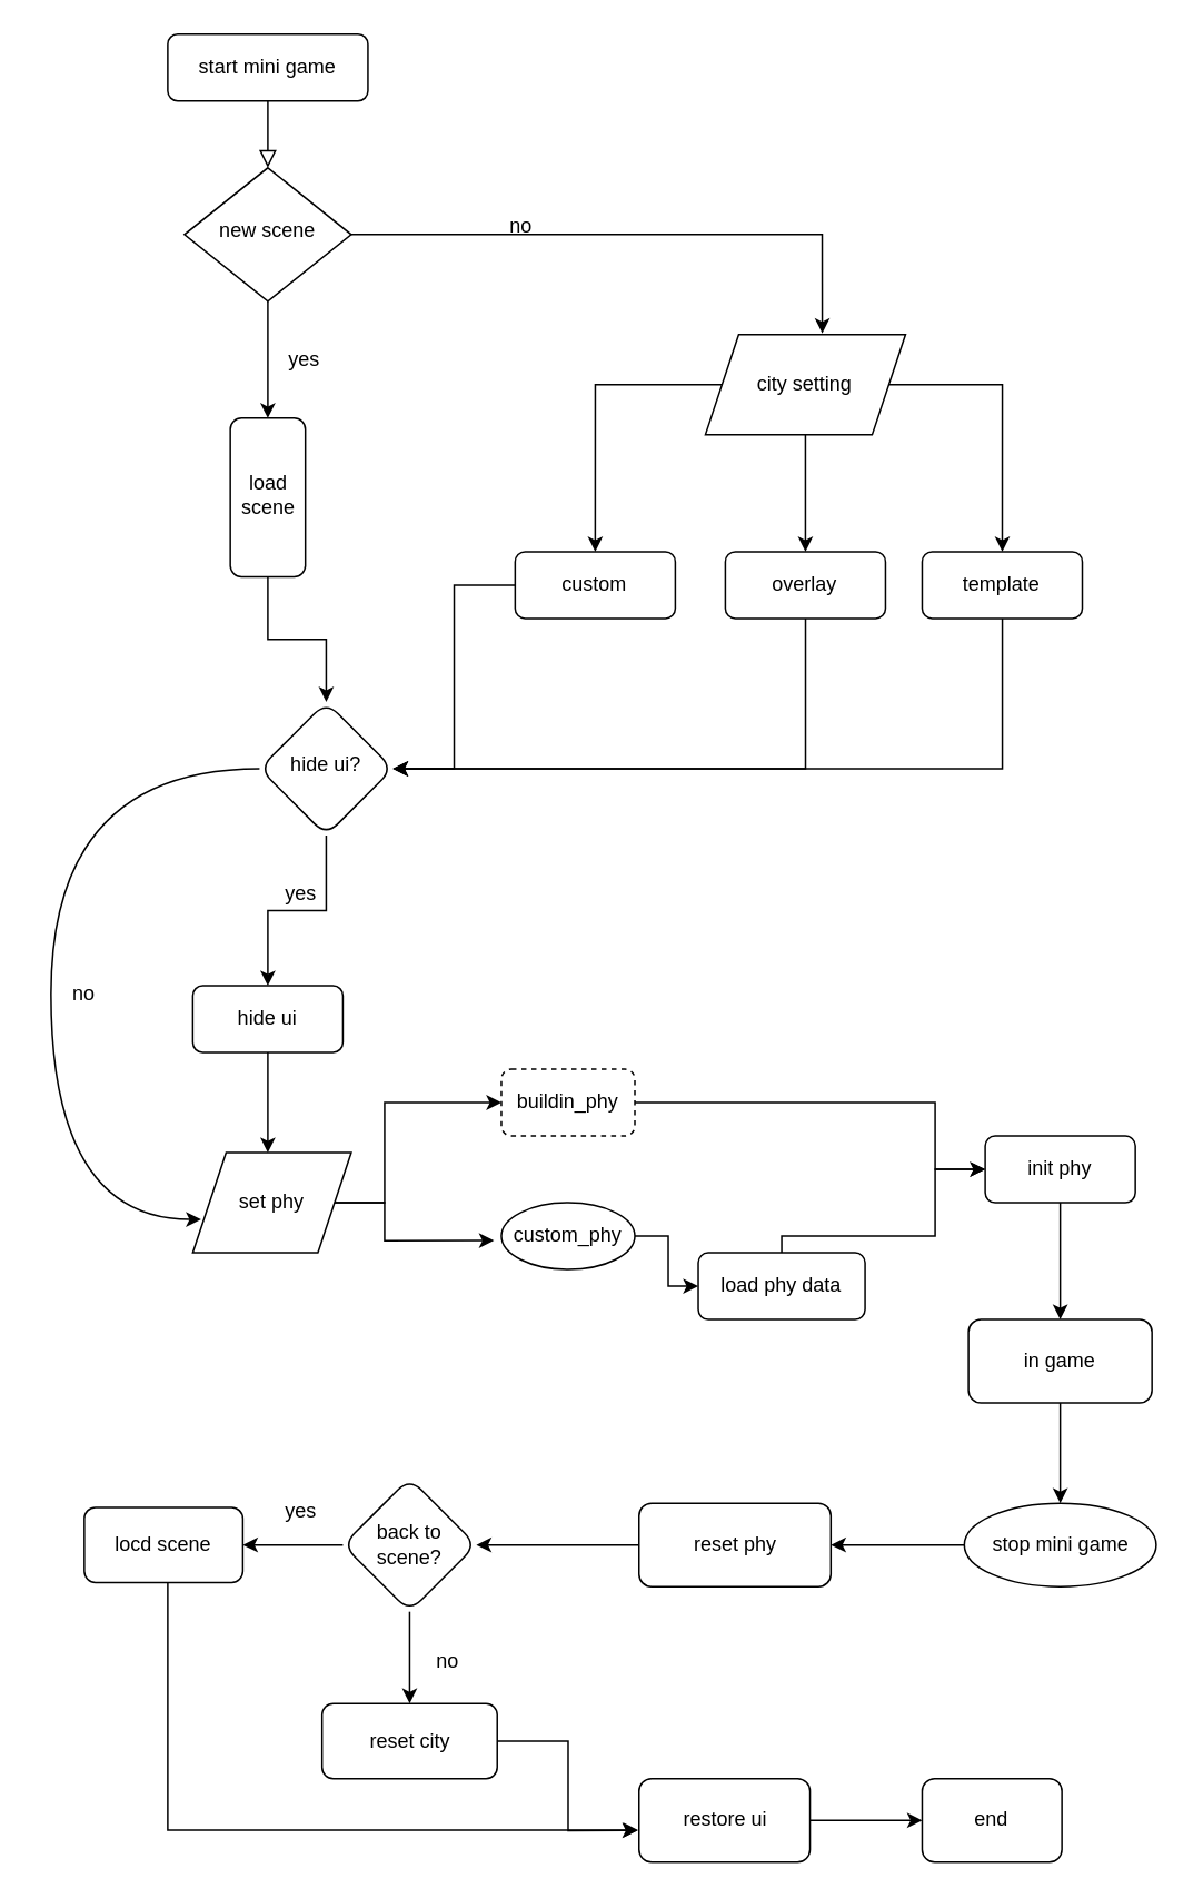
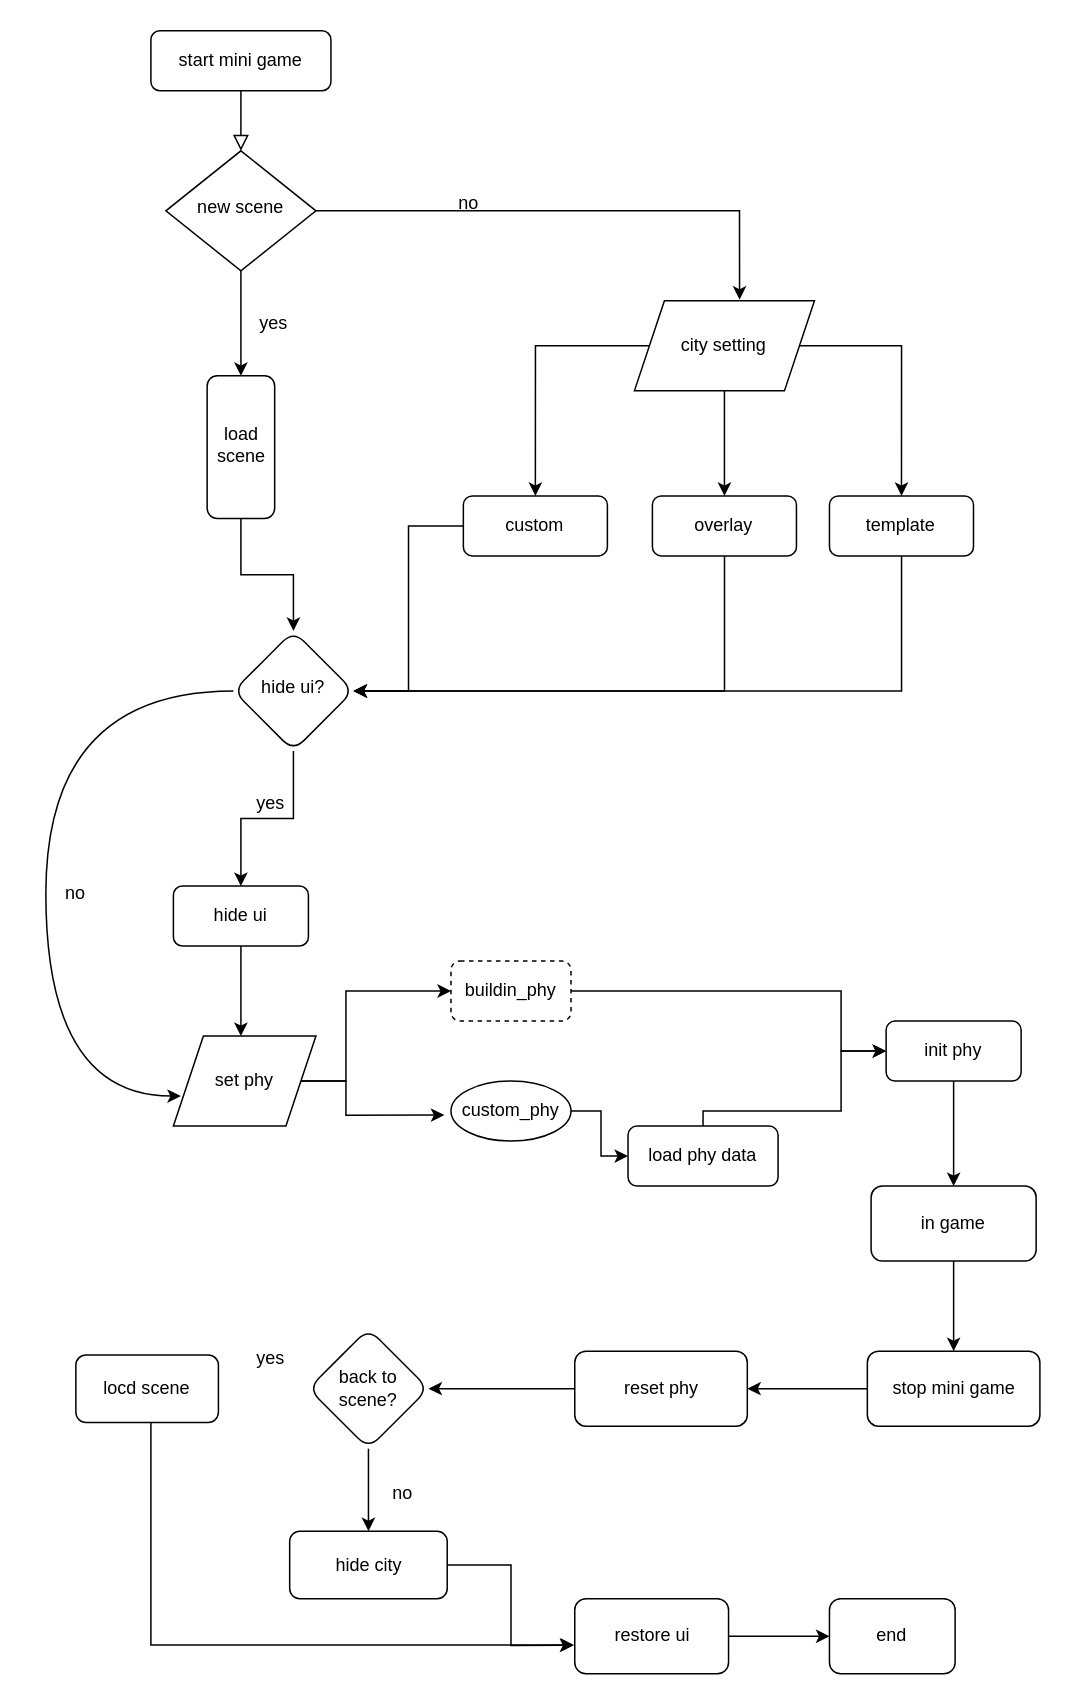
  <mxCell id="0" />
  <mxCell id="1" parent="0" />
  <mxCell id="2" value="" style="rounded=0;html=1;jettySize=auto;orthogonalLoop=1;fontSize=11;endArrow=block;endFill=0;endSize=8;strokeWidth=1;shadow=0;labelBackgroundColor=none;edgeStyle=orthogonalEdgeStyle;" parent="1" source="3" target="6" edge="1"><mxGeometry relative="1" as="geometry" /></mxCell>
  <mxCell id="3" value="start mini game" style="rounded=1;whiteSpace=wrap;html=1;fontSize=12;glass=0;strokeWidth=1;shadow=0;" parent="1" vertex="1"><mxGeometry x="100" y="20" width="120" height="40" as="geometry" /></mxCell>
  <mxCell id="4" value="" style="edgeStyle=orthogonalEdgeStyle;rounded=0;orthogonalLoop=1;jettySize=auto;html=1;" edge="1" parent="1" source="6" target="8"><mxGeometry relative="1" as="geometry" /></mxCell>
  <mxCell id="5" style="edgeStyle=orthogonalEdgeStyle;rounded=0;orthogonalLoop=1;jettySize=auto;html=1;entryX=0.584;entryY=-0.013;entryDx=0;entryDy=0;entryPerimeter=0;" edge="1" parent="1" source="6" target="13"><mxGeometry relative="1" as="geometry"><mxPoint x="492.25" y="150" as="targetPoint" /></mxGeometry></mxCell>
  <mxCell id="6" value="new scene" style="rhombus;whiteSpace=wrap;html=1;shadow=0;fontFamily=Helvetica;fontSize=12;align=center;strokeWidth=1;spacing=6;spacingTop=-4;" parent="1" vertex="1"><mxGeometry x="110" y="100" width="100" height="80" as="geometry" /></mxCell>
  <mxCell id="7" style="edgeStyle=orthogonalEdgeStyle;rounded=0;orthogonalLoop=1;jettySize=auto;html=1;entryX=0.5;entryY=0;entryDx=0;entryDy=0;" edge="1" parent="1" source="8" target="22"><mxGeometry relative="1" as="geometry" /></mxCell>
  <mxCell id="8" value="load scene" style="rounded=1;whiteSpace=wrap;html=1;shadow=0;strokeWidth=1;spacing=6;spacingTop=-4;direction=south;" vertex="1" parent="1"><mxGeometry x="137.5" y="250" width="45" height="95" as="geometry" /></mxCell>
  <mxCell id="9" value="yes" style="text;html=1;strokeColor=none;fillColor=none;align=center;verticalAlign=middle;whiteSpace=wrap;rounded=0;" vertex="1" parent="1"><mxGeometry x="152.25" y="200" width="60" height="30" as="geometry" /></mxCell>
  <mxCell id="10" style="edgeStyle=orthogonalEdgeStyle;rounded=0;orthogonalLoop=1;jettySize=auto;html=1;entryX=0.5;entryY=0;entryDx=0;entryDy=0;" edge="1" parent="1" source="13" target="15"><mxGeometry relative="1" as="geometry" /></mxCell>
  <mxCell id="11" style="edgeStyle=orthogonalEdgeStyle;rounded=0;orthogonalLoop=1;jettySize=auto;html=1;exitX=1;exitY=0.5;exitDx=0;exitDy=0;entryX=0.5;entryY=0;entryDx=0;entryDy=0;" edge="1" parent="1" source="13" target="19"><mxGeometry relative="1" as="geometry" /></mxCell>
  <mxCell id="12" style="edgeStyle=orthogonalEdgeStyle;rounded=0;orthogonalLoop=1;jettySize=auto;html=1;entryX=0.5;entryY=0;entryDx=0;entryDy=0;" edge="1" parent="1" source="13" target="17"><mxGeometry relative="1" as="geometry" /></mxCell>
  <mxCell id="13" value="city setting" style="shape=parallelogram;perimeter=parallelogramPerimeter;whiteSpace=wrap;html=1;fixedSize=1;" vertex="1" parent="1"><mxGeometry x="422.25" y="200" width="120" height="60" as="geometry" /></mxCell>
  <mxCell id="14" style="edgeStyle=orthogonalEdgeStyle;rounded=0;orthogonalLoop=1;jettySize=auto;html=1;entryX=1;entryY=0.5;entryDx=0;entryDy=0;" edge="1" parent="1" source="15" target="22"><mxGeometry relative="1" as="geometry" /></mxCell>
  <mxCell id="15" value="custom" style="rounded=1;whiteSpace=wrap;html=1;" vertex="1" parent="1"><mxGeometry x="308.25" y="330" width="96" height="40" as="geometry" /></mxCell>
  <mxCell id="16" style="edgeStyle=orthogonalEdgeStyle;rounded=0;orthogonalLoop=1;jettySize=auto;html=1;entryX=1;entryY=0.5;entryDx=0;entryDy=0;" edge="1" parent="1" source="17" target="22"><mxGeometry relative="1" as="geometry"><Array as="points"><mxPoint x="482" y="460" /></Array></mxGeometry></mxCell>
  <mxCell id="17" value="overlay" style="rounded=1;whiteSpace=wrap;html=1;" vertex="1" parent="1"><mxGeometry x="434.25" y="330" width="96" height="40" as="geometry" /></mxCell>
  <mxCell id="18" style="edgeStyle=orthogonalEdgeStyle;rounded=0;orthogonalLoop=1;jettySize=auto;html=1;entryX=1;entryY=0.5;entryDx=0;entryDy=0;" edge="1" parent="1" source="19" target="22"><mxGeometry relative="1" as="geometry"><Array as="points"><mxPoint x="600" y="460" /></Array></mxGeometry></mxCell>
  <mxCell id="19" value="template" style="rounded=1;whiteSpace=wrap;html=1;" vertex="1" parent="1"><mxGeometry x="552.25" y="330" width="96" height="40" as="geometry" /></mxCell>
  <mxCell id="20" value="" style="edgeStyle=orthogonalEdgeStyle;rounded=0;orthogonalLoop=1;jettySize=auto;html=1;entryX=0.5;entryY=0;entryDx=0;entryDy=0;" edge="1" parent="1" source="22" target="26"><mxGeometry relative="1" as="geometry"><mxPoint x="160" y="610" as="targetPoint" /></mxGeometry></mxCell>
  <mxCell id="21" style="edgeStyle=orthogonalEdgeStyle;rounded=0;orthogonalLoop=1;jettySize=auto;html=1;movable=1;resizable=1;rotatable=1;deletable=1;editable=1;locked=0;connectable=1;curved=1;entryX=0;entryY=0.5;entryDx=0;entryDy=0;exitX=0;exitY=0.5;exitDx=0;exitDy=0;" edge="1" parent="1" source="22"><mxGeometry relative="1" as="geometry"><mxPoint x="120" y="730" as="targetPoint" /><Array as="points"><mxPoint x="30" y="460" /><mxPoint x="30" y="730" /></Array></mxGeometry></mxCell>
  <mxCell id="22" value="hide ui?" style="rhombus;whiteSpace=wrap;html=1;rounded=1;shadow=0;strokeWidth=1;spacing=6;spacingTop=-4;" vertex="1" parent="1"><mxGeometry x="155" y="420" width="80" height="80" as="geometry" /></mxCell>
  <mxCell id="23" value="no" style="text;html=1;strokeColor=none;fillColor=none;align=center;verticalAlign=middle;whiteSpace=wrap;rounded=0;" vertex="1" parent="1"><mxGeometry x="282.25" y="120" width="60" height="30" as="geometry" /></mxCell>
  <mxCell id="24" value="yes" style="text;html=1;strokeColor=none;fillColor=none;align=center;verticalAlign=middle;whiteSpace=wrap;rounded=0;" vertex="1" parent="1"><mxGeometry x="150" y="520" width="60" height="30" as="geometry" /></mxCell>
  <mxCell id="25" value="" style="edgeStyle=orthogonalEdgeStyle;rounded=0;orthogonalLoop=1;jettySize=auto;html=1;" edge="1" parent="1" source="26"><mxGeometry relative="1" as="geometry"><mxPoint x="160" y="690" as="targetPoint" /></mxGeometry></mxCell>
  <mxCell id="26" value="hide ui" style="rounded=1;whiteSpace=wrap;html=1;" vertex="1" parent="1"><mxGeometry x="115" y="590" width="90" height="40" as="geometry" /></mxCell>
  <mxCell id="27" value="no" style="text;html=1;strokeColor=none;fillColor=none;align=center;verticalAlign=middle;whiteSpace=wrap;rounded=0;" vertex="1" parent="1"><mxGeometry x="20" y="580" width="60" height="30" as="geometry" /></mxCell>
  <mxCell id="28" style="edgeStyle=orthogonalEdgeStyle;rounded=0;orthogonalLoop=1;jettySize=auto;html=1;entryX=0;entryY=0.5;entryDx=0;entryDy=0;" edge="1" parent="1" source="29" target="31"><mxGeometry relative="1" as="geometry"><mxPoint x="240" y="660" as="targetPoint" /><Array as="points"><mxPoint x="230" y="720" /><mxPoint x="230" y="660" /></Array></mxGeometry></mxCell>
  <mxCell id="29" value="set phy" style="shape=parallelogram;perimeter=parallelogramPerimeter;whiteSpace=wrap;html=1;fixedSize=1;" vertex="1" parent="1"><mxGeometry x="115" y="690" width="95" height="60" as="geometry" /></mxCell>
  <mxCell id="30" style="edgeStyle=orthogonalEdgeStyle;rounded=0;orthogonalLoop=1;jettySize=auto;html=1;entryX=0;entryY=0.5;entryDx=0;entryDy=0;" edge="1" parent="1" source="31" target="38"><mxGeometry relative="1" as="geometry"><Array as="points"><mxPoint x="560" y="660" /><mxPoint x="560" y="700" /></Array></mxGeometry></mxCell>
  <mxCell id="31" value="buildin_phy" style="rounded=1;whiteSpace=wrap;html=1;dashed=1;" vertex="1" parent="1"><mxGeometry x="300" y="640" width="80" height="40" as="geometry" /></mxCell>
  <mxCell id="32" style="edgeStyle=orthogonalEdgeStyle;rounded=0;orthogonalLoop=1;jettySize=auto;html=1;entryX=0;entryY=0.5;entryDx=0;entryDy=0;" edge="1" parent="1" source="33" target="36"><mxGeometry relative="1" as="geometry" /></mxCell>
  <mxCell id="33" value="custom_phy" style="ellipse;whiteSpace=wrap;html=1;" vertex="1" parent="1"><mxGeometry x="300" y="720" width="80" height="40" as="geometry" /></mxCell>
  <mxCell id="34" style="edgeStyle=orthogonalEdgeStyle;rounded=0;orthogonalLoop=1;jettySize=auto;html=1;entryX=-0.055;entryY=0.567;entryDx=0;entryDy=0;entryPerimeter=0;" edge="1" parent="1" source="29" target="33"><mxGeometry relative="1" as="geometry"><Array as="points"><mxPoint x="230" y="720" /><mxPoint x="230" y="743" /></Array></mxGeometry></mxCell>
  <mxCell id="35" style="edgeStyle=orthogonalEdgeStyle;rounded=0;orthogonalLoop=1;jettySize=auto;html=1;entryX=0;entryY=0.5;entryDx=0;entryDy=0;" edge="1" parent="1" source="36" target="38"><mxGeometry relative="1" as="geometry"><Array as="points"><mxPoint x="560" y="740" /><mxPoint x="560" y="700" /></Array></mxGeometry></mxCell>
  <mxCell id="36" value="load phy data" style="rounded=1;whiteSpace=wrap;html=1;" vertex="1" parent="1"><mxGeometry x="418" y="750" width="100" height="40" as="geometry" /></mxCell>
  <mxCell id="37" style="edgeStyle=orthogonalEdgeStyle;rounded=0;orthogonalLoop=1;jettySize=auto;html=1;entryX=0.5;entryY=0;entryDx=0;entryDy=0;" edge="1" parent="1" source="38" target="40"><mxGeometry relative="1" as="geometry" /></mxCell>
  <mxCell id="38" value="init phy" style="rounded=1;whiteSpace=wrap;html=1;" vertex="1" parent="1"><mxGeometry x="590" y="680" width="90" height="40" as="geometry" /></mxCell>
  <mxCell id="39" value="" style="edgeStyle=orthogonalEdgeStyle;rounded=0;orthogonalLoop=1;jettySize=auto;html=1;" edge="1" parent="1" source="40" target="42"><mxGeometry relative="1" as="geometry" /></mxCell>
  <mxCell id="40" value="in game" style="rounded=1;whiteSpace=wrap;html=1;" vertex="1" parent="1"><mxGeometry x="580" y="790" width="110" height="50" as="geometry" /></mxCell>
  <mxCell id="41" value="" style="edgeStyle=orthogonalEdgeStyle;rounded=0;orthogonalLoop=1;jettySize=auto;html=1;" edge="1" parent="1" source="42" target="44"><mxGeometry relative="1" as="geometry" /></mxCell>
- <mxCell id="42" value="stop mini game" style="ellipse;whiteSpace=wrap;html=1;" vertex="1" parent="1"><mxGeometry x="577.5" y="900" width="115" height="50" as="geometry" /></mxCell>
+ <mxCell id="42" value="stop mini game" style="whiteSpace=wrap;html=1;rounded=1;" vertex="1" parent="1"><mxGeometry x="577.5" y="900" width="115" height="50" as="geometry" /></mxCell>
  <mxCell id="43" value="" style="edgeStyle=orthogonalEdgeStyle;rounded=0;orthogonalLoop=1;jettySize=auto;html=1;" edge="1" parent="1" source="44" target="47"><mxGeometry relative="1" as="geometry" /></mxCell>
  <mxCell id="44" value="reset phy" style="whiteSpace=wrap;html=1;rounded=1;" vertex="1" parent="1"><mxGeometry x="382.5" y="900" width="115" height="50" as="geometry" /></mxCell>
- <mxCell id="45" value="" style="edgeStyle=orthogonalEdgeStyle;rounded=0;orthogonalLoop=1;jettySize=auto;html=1;" edge="1" parent="1" source="47" target="48"><mxGeometry relative="1" as="geometry" /></mxCell>
  <mxCell id="46" value="" style="edgeStyle=orthogonalEdgeStyle;rounded=0;orthogonalLoop=1;jettySize=auto;html=1;" edge="1" parent="1" source="47" target="49"><mxGeometry relative="1" as="geometry" /></mxCell>
  <mxCell id="47" value="back to scene?" style="rhombus;whiteSpace=wrap;html=1;rounded=1;" vertex="1" parent="1"><mxGeometry x="205" y="885" width="80" height="80" as="geometry" /></mxCell>
  <mxCell id="48" value="locd scene" style="whiteSpace=wrap;html=1;rounded=1;" vertex="1" parent="1"><mxGeometry x="50" y="902.5" width="95" height="45" as="geometry" /></mxCell>
- <mxCell id="49" value="reset city" style="whiteSpace=wrap;html=1;rounded=1;" vertex="1" parent="1"><mxGeometry x="192.5" y="1020" width="105" height="45" as="geometry" /></mxCell>
+ <mxCell id="49" value="hide city" style="whiteSpace=wrap;html=1;rounded=1;" vertex="1" parent="1"><mxGeometry x="192.5" y="1020" width="105" height="45" as="geometry" /></mxCell>
  <mxCell id="50" value="yes" style="text;html=1;strokeColor=none;fillColor=none;align=center;verticalAlign=middle;whiteSpace=wrap;rounded=0;" vertex="1" parent="1"><mxGeometry x="150" y="890" width="60" height="30" as="geometry" /></mxCell>
  <mxCell id="51" value="no" style="text;html=1;strokeColor=none;fillColor=none;align=center;verticalAlign=middle;whiteSpace=wrap;rounded=0;" vertex="1" parent="1"><mxGeometry x="237.5" y="980" width="60" height="30" as="geometry" /></mxCell>
  <mxCell id="52" value="" style="edgeStyle=orthogonalEdgeStyle;rounded=0;orthogonalLoop=1;jettySize=auto;html=1;" edge="1" parent="1" source="53" target="56"><mxGeometry relative="1" as="geometry" /></mxCell>
  <mxCell id="53" value="restore ui" style="rounded=1;whiteSpace=wrap;html=1;" vertex="1" parent="1"><mxGeometry x="382.5" y="1065" width="102.5" height="50" as="geometry" /></mxCell>
  <mxCell id="54" style="edgeStyle=orthogonalEdgeStyle;rounded=0;orthogonalLoop=1;jettySize=auto;html=1;entryX=-0.005;entryY=0.617;entryDx=0;entryDy=0;entryPerimeter=0;" edge="1" parent="1" source="48" target="53"><mxGeometry relative="1" as="geometry"><Array as="points"><mxPoint x="100" y="1096" /></Array></mxGeometry></mxCell>
  <mxCell id="55" style="edgeStyle=orthogonalEdgeStyle;rounded=0;orthogonalLoop=1;jettySize=auto;html=1;entryX=-0.009;entryY=0.621;entryDx=0;entryDy=0;entryPerimeter=0;" edge="1" parent="1" source="49" target="53"><mxGeometry relative="1" as="geometry" /></mxCell>
  <mxCell id="56" value="end" style="whiteSpace=wrap;html=1;rounded=1;" vertex="1" parent="1"><mxGeometry x="552.25" y="1065" width="83.75" height="50" as="geometry" /></mxCell>
